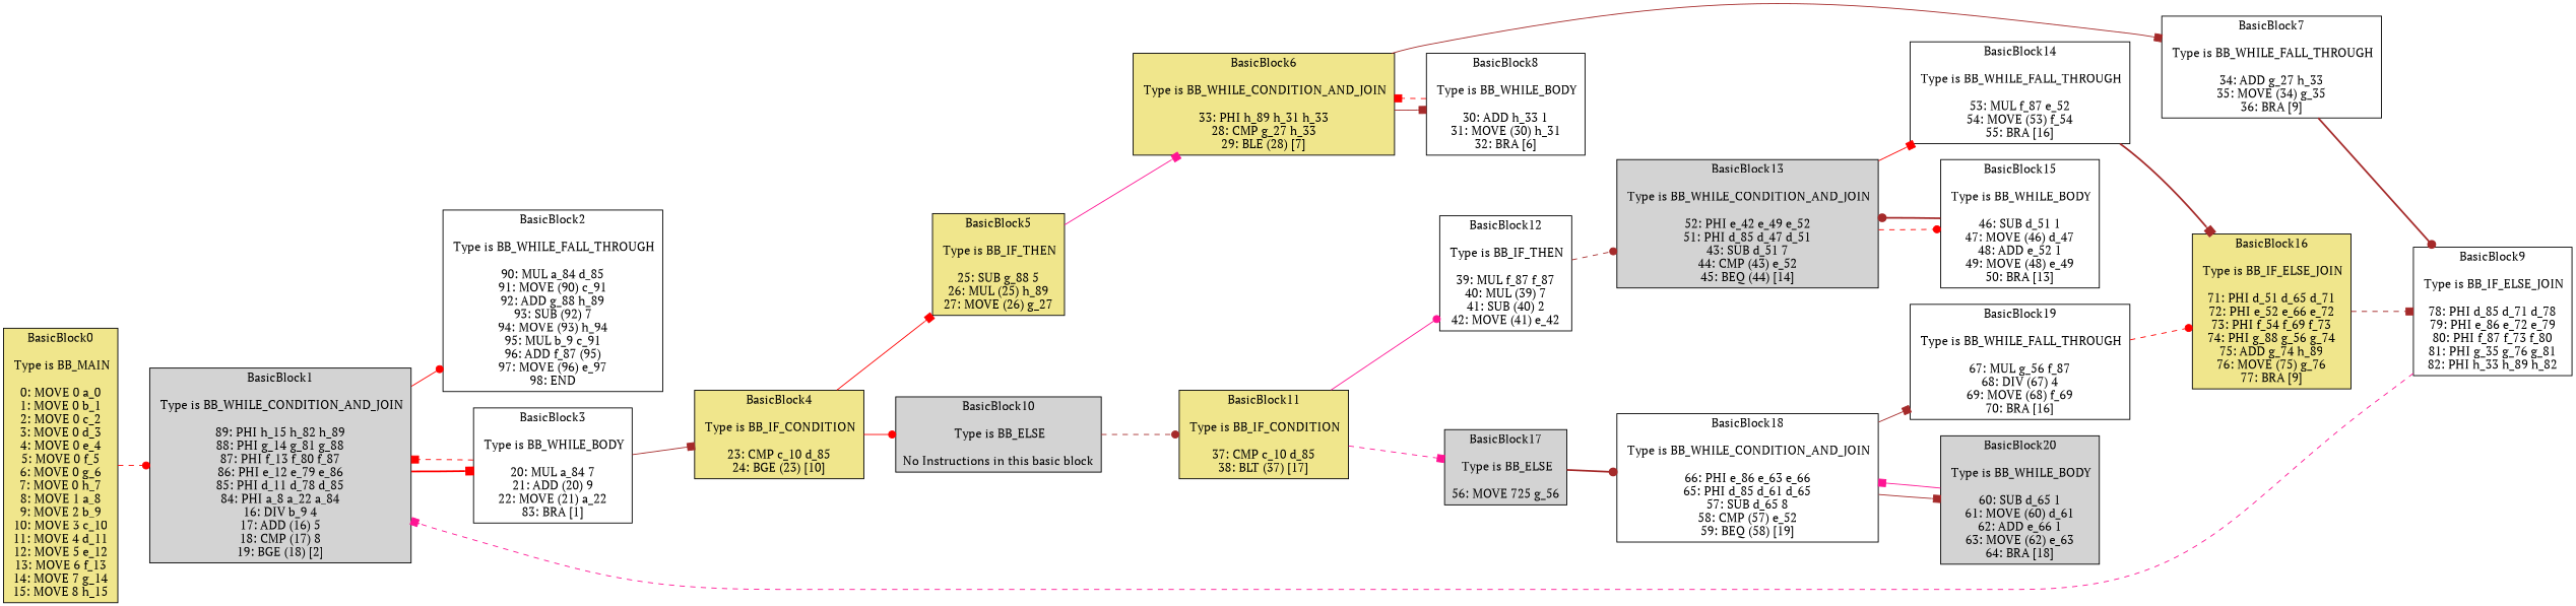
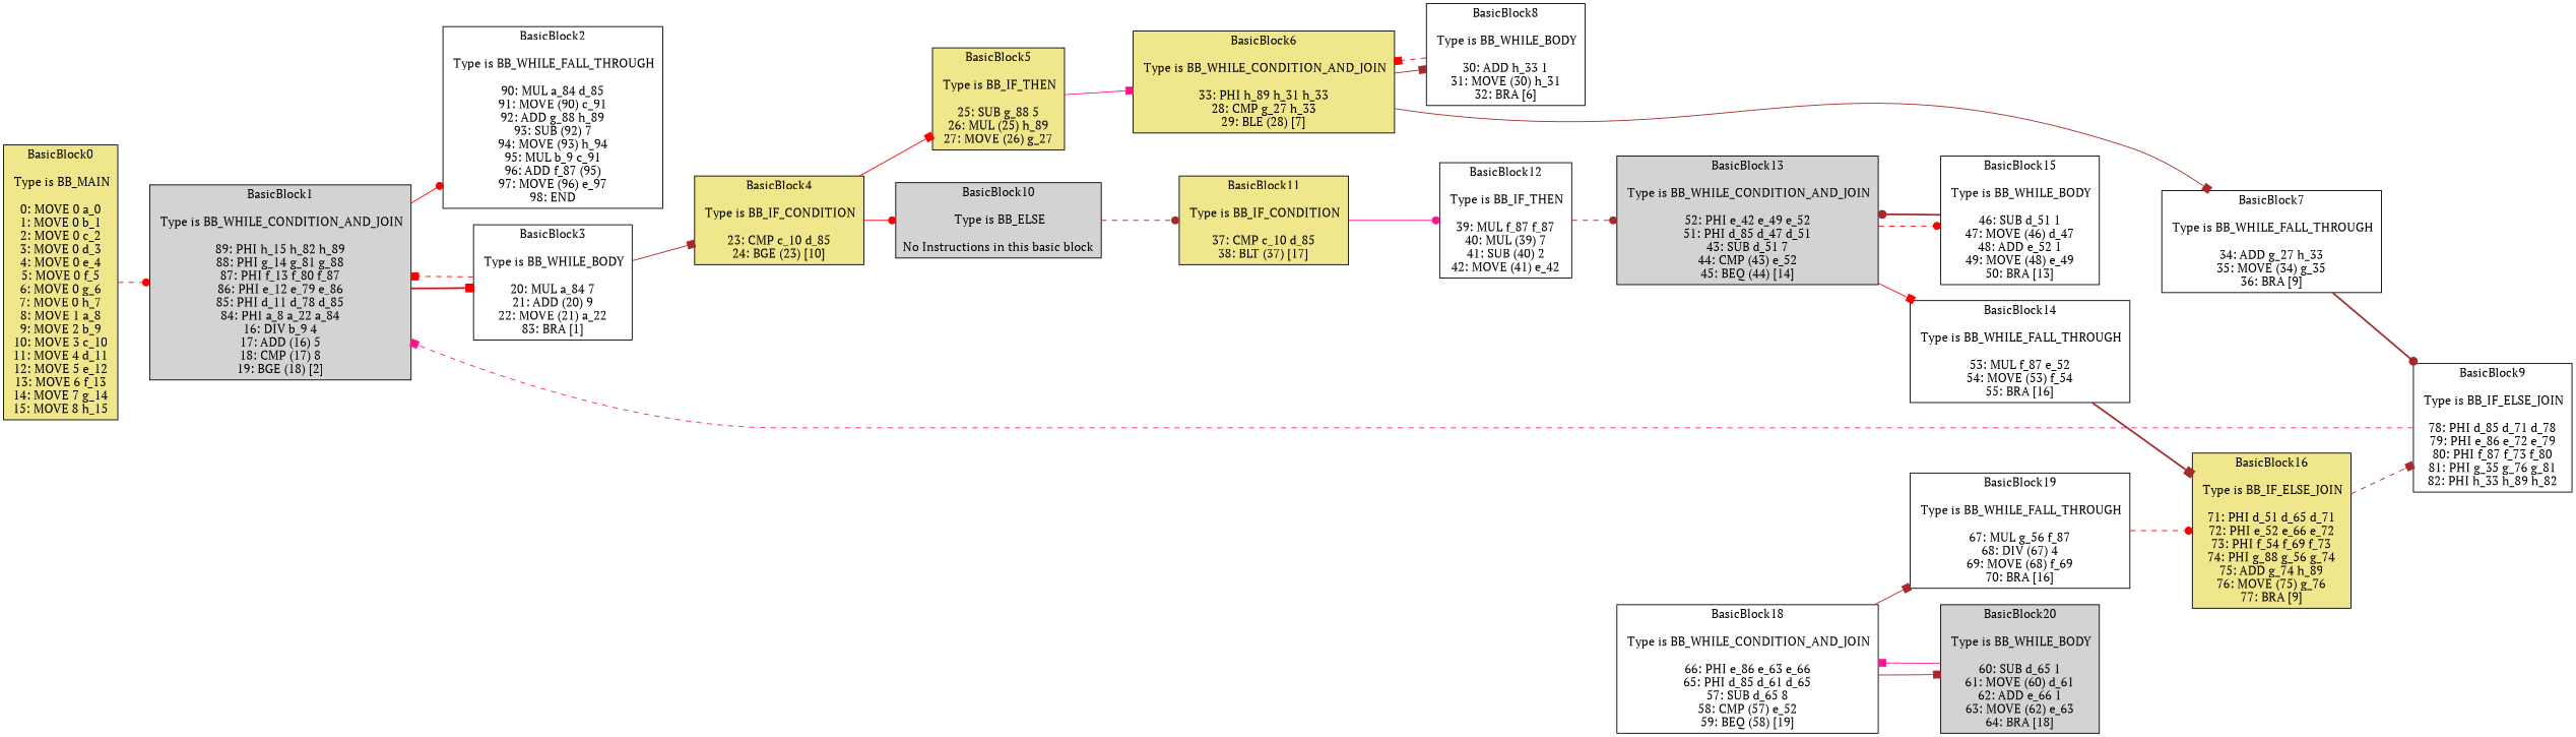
  digraph {
    rankdir=LR
    fontname="PT Serif"
    node [shape=box style=filled fillcolor=white fontname="PT Serif"]
    edge [color=brown style=solid arrowhead=box fontname="PT Serif"]
    n1 [label="BasicBlock0\n\n Type is BB_MAIN\n\n0: MOVE 0 a_0\n1: MOVE 0 b_1\n2: MOVE 0 c_2\n3: MOVE 0 d_3\n4: MOVE 0 e_4\n5: MOVE 0 f_5\n6: MOVE 0 g_6\n7: MOVE 0 h_7\n8: MOVE 1 a_8\n9: MOVE 2 b_9\n10: MOVE 3 c_10\n11: MOVE 4 d_11\n12: MOVE 5 e_12\n13: MOVE 6 f_13\n14: MOVE 7 g_14\n15: MOVE 8 h_15\n" fillcolor=khaki]
    n2 [label="BasicBlock1\n\n Type is BB_WHILE_CONDITION_AND_JOIN\n\n89: PHI h_15 h_82 h_89\n88: PHI g_14 g_81 g_88\n87: PHI f_13 f_80 f_87\n86: PHI e_12 e_79 e_86\n85: PHI d_11 d_78 d_85\n84: PHI a_8 a_22 a_84\n16: DIV b_9 4\n17: ADD (16) 5\n18: CMP (17) 8\n19: BGE (18) [2]\n" fillcolor=lightgrey]
    n3 [label="BasicBlock2\n\n Type is BB_WHILE_FALL_THROUGH\n\n90: MUL a_84 d_85\n91: MOVE (90) c_91\n92: ADD g_88 h_89\n93: SUB (92) 7\n94: MOVE (93) h_94\n95: MUL b_9 c_91\n96: ADD f_87 (95)\n97: MOVE (96) e_97\n98: END\n"]
    n4 [label="BasicBlock3\n\n Type is BB_WHILE_BODY\n\n20: MUL a_84 7\n21: ADD (20) 9\n22: MOVE (21) a_22\n83: BRA [1]\n"]
    n5 [label="BasicBlock4\n\n Type is BB_IF_CONDITION\n\n23: CMP c_10 d_85\n24: BGE (23) [10]\n" fillcolor=khaki]
    n6 [label="BasicBlock5\n\n Type is BB_IF_THEN\n\n25: SUB g_88 5\n26: MUL (25) h_89\n27: MOVE (26) g_27\n" fillcolor=khaki]
    n7 [label="BasicBlock10\n\n Type is BB_ELSE\n\nNo Instructions in this basic block\n" fillcolor=lightgrey]
    n8 [label="BasicBlock6\n\n Type is BB_WHILE_CONDITION_AND_JOIN\n\n33: PHI h_89 h_31 h_33\n28: CMP g_27 h_33\n29: BLE (28) [7]\n" fillcolor=khaki]
    n9 [label="BasicBlock11\n\n Type is BB_IF_CONDITION\n\n37: CMP c_10 d_85\n38: BLT (37) [17]\n" fillcolor=khaki]
    n10 [label="BasicBlock7\n\n Type is BB_WHILE_FALL_THROUGH\n\n34: ADD g_27 h_33\n35: MOVE (34) g_35\n36: BRA [9]\n"]
    n11 [label="BasicBlock8\n\n Type is BB_WHILE_BODY\n\n30: ADD h_33 1\n31: MOVE (30) h_31\n32: BRA [6]\n"]
    n12 [label="BasicBlock9\n\n Type is BB_IF_ELSE_JOIN\n\n78: PHI d_85 d_71 d_78\n79: PHI e_86 e_72 e_79\n80: PHI f_87 f_73 f_80\n81: PHI g_35 g_76 g_81\n82: PHI h_33 h_89 h_82\n"]
    n13 [label="BasicBlock12\n\n Type is BB_IF_THEN\n\n39: MUL f_87 f_87\n40: MUL (39) 7\n41: SUB (40) 2\n42: MOVE (41) e_42\n"]
-   n14 [label="BasicBlock17\n\n Type is BB_ELSE\n\n56: MOVE 725 g_56\n" fillcolor=lightgrey]
    n15 [label="BasicBlock13\n\n Type is BB_WHILE_CONDITION_AND_JOIN\n\n52: PHI e_42 e_49 e_52\n51: PHI d_85 d_47 d_51\n43: SUB d_51 7\n44: CMP (43) e_52\n45: BEQ (44) [14]\n" fillcolor=lightgrey]
    n16 [label="BasicBlock18\n\n Type is BB_WHILE_CONDITION_AND_JOIN\n\n66: PHI e_86 e_63 e_66\n65: PHI d_85 d_61 d_65\n57: SUB d_65 8\n58: CMP (57) e_52\n59: BEQ (58) [19]\n"]
    n17 [label="BasicBlock14\n\n Type is BB_WHILE_FALL_THROUGH\n\n53: MUL f_87 e_52\n54: MOVE (53) f_54\n55: BRA [16]\n"]
    n18 [label="BasicBlock15\n\n Type is BB_WHILE_BODY\n\n46: SUB d_51 1\n47: MOVE (46) d_47\n48: ADD e_52 1\n49: MOVE (48) e_49\n50: BRA [13]\n"]
    n19 [label="BasicBlock16\n\n Type is BB_IF_ELSE_JOIN\n\n71: PHI d_51 d_65 d_71\n72: PHI e_52 e_66 e_72\n73: PHI f_54 f_69 f_73\n74: PHI g_88 g_56 g_74\n75: ADD g_74 h_89\n76: MOVE (75) g_76\n77: BRA [9]\n" fillcolor=khaki]
    n20 [label="BasicBlock19\n\n Type is BB_WHILE_FALL_THROUGH\n\n67: MUL g_56 f_87\n68: DIV (67) 4\n69: MOVE (68) f_69\n70: BRA [16]\n"]
    n21 [label="BasicBlock20\n\n Type is BB_WHILE_BODY\n\n60: SUB d_65 1\n61: MOVE (60) d_61\n62: ADD e_66 1\n63: MOVE (62) e_63\n64: BRA [18]\n" fillcolor=lightgrey]
    n1 -> n2 [color=red style=dashed arrowhead=dot]
    n2 -> n3 [color=red arrowhead=dot]
    n2 -> n4 [color=red style=bold]
    n4 -> n2 [color=red style=dashed]
    n4 -> n5
    n5 -> n6 [color=red]
    n5 -> n7 [color=red arrowhead=dot]
    n6 -> n8 [color=deeppink]
    n7 -> n9 [style=dashed arrowhead=dot]
    n8 -> n10
    n8 -> n11
    n9 -> n13 [color=deeppink arrowhead=dot]
-   n9 -> n14 [color=deeppink style=dashed]
    n10 -> n12 [style=bold arrowhead=dot]
    n11 -> n8 [color=red style=dashed]
    n12 -> n2 [color=deeppink style=dashed]
    n13 -> n15 [style=dashed arrowhead=dot]
-   n14 -> n16 [style=bold arrowhead=dot]
    n15 -> n17 [color=red]
    n15 -> n18 [color=red style=dashed arrowhead=dot]
    n16 -> n20
    n16 -> n21
    n17 -> n19 [style=bold]
    n18 -> n15 [style=bold arrowhead=dot]
    n19 -> n12 [style=dashed]
    n20 -> n19 [color=red style=dashed arrowhead=dot]
    n21 -> n16 [color=deeppink]
  }
